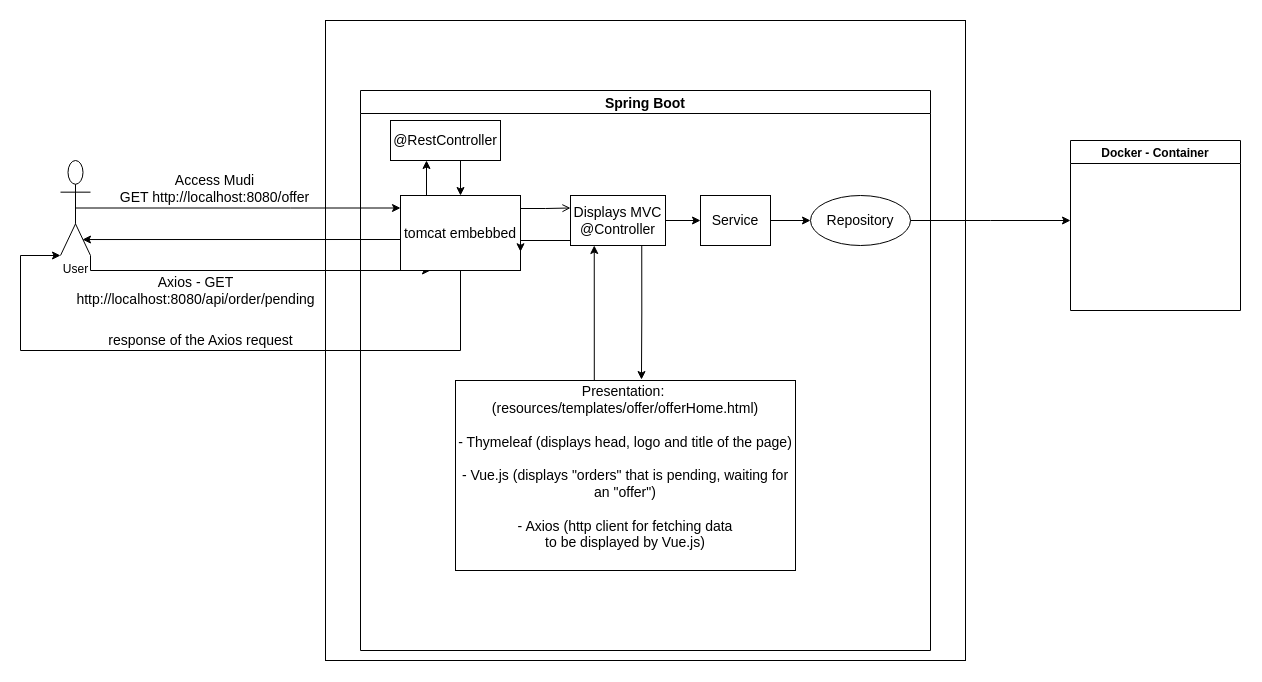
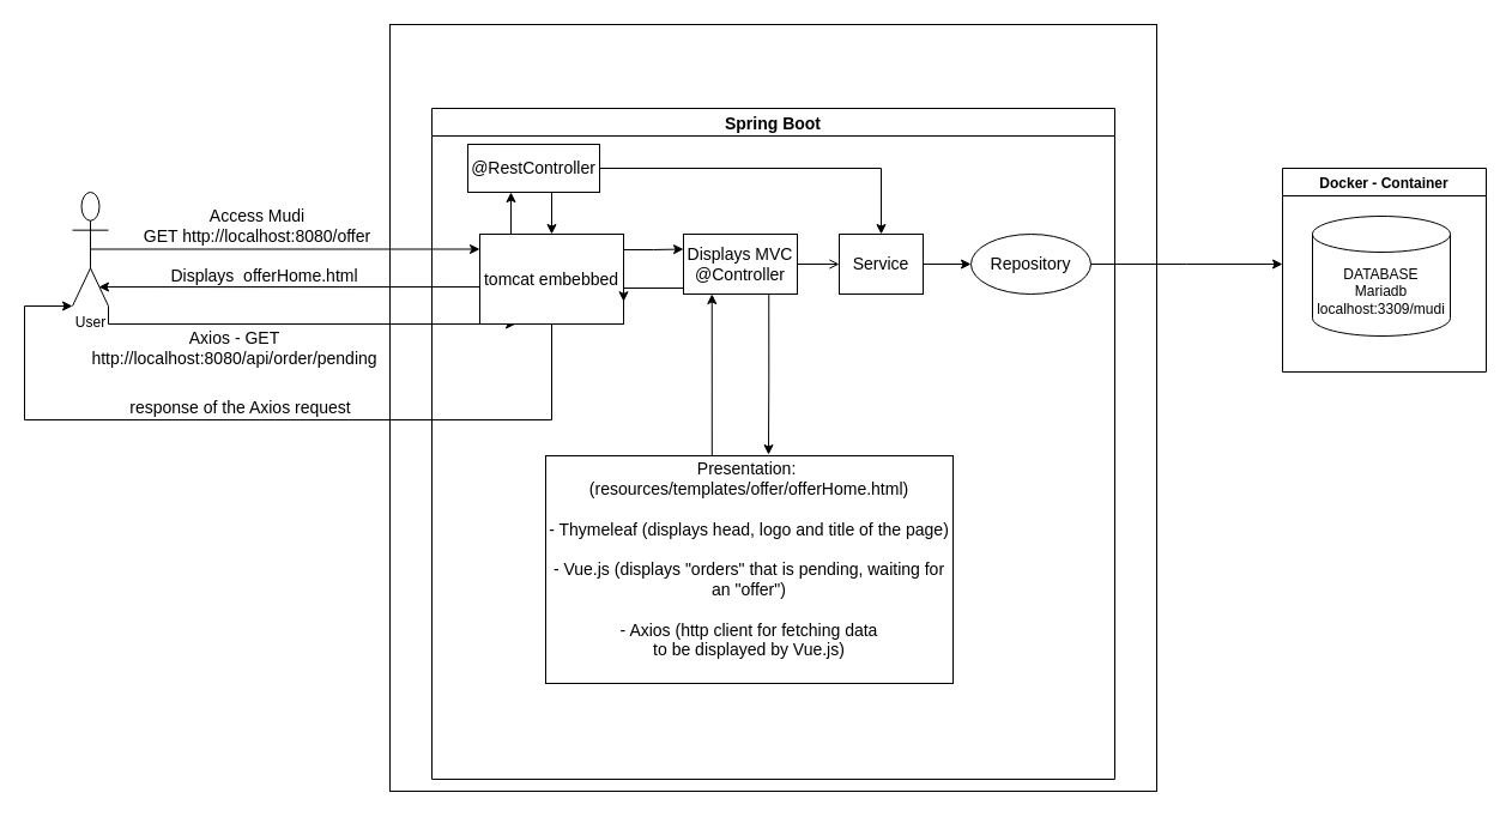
  <mxCell id="0" />
  <mxCell id="1" parent="0" />
  <mxCell id="2" value="" style="whiteSpace=wrap;html=1;aspect=fixed;fillColor=none;" parent="1" vertex="1"><mxGeometry x="325" y="20" width="640" height="640" as="geometry" /></mxCell>
  <mxCell id="3" value="Spring Boot" style="swimlane;rounded=0;shadow=0;glass=0;fontSize=14;align=center;" parent="1" vertex="1"><mxGeometry x="360" y="90" width="570" height="560" as="geometry" /></mxCell>
- <mxCell id="4" style="edgeStyle=orthogonalEdgeStyle;rounded=0;orthogonalLoop=1;jettySize=auto;html=1;exitX=1;exitY=0.5;exitDx=0;exitDy=0;entryX=0;entryY=0.5;entryDx=0;entryDy=0;" edge="1" parent="3" source="6" target="12"><mxGeometry relative="1" as="geometry" /></mxCell>
+ <mxCell id="4" style="edgeStyle=orthogonalEdgeStyle;rounded=0;orthogonalLoop=1;jettySize=auto;html=1;exitX=1;exitY=0.5;exitDx=0;exitDy=0;entryX=0;entryY=0.5;entryDx=0;entryDy=0;endArrow=open;" edge="1" parent="3" source="6" target="12"><mxGeometry relative="1" as="geometry" /></mxCell>
  <mxCell id="5" style="edgeStyle=orthogonalEdgeStyle;rounded=0;orthogonalLoop=1;jettySize=auto;html=1;exitX=0.75;exitY=1;exitDx=0;exitDy=0;entryX=0.547;entryY=-0.005;entryDx=0;entryDy=0;entryPerimeter=0;" edge="1" parent="3" source="6" target="8"><mxGeometry relative="1" as="geometry" /></mxCell>
  <mxCell id="6" value="Displays MVC @Controller" style="rounded=0;whiteSpace=wrap;html=1;shadow=0;glass=0;fontSize=14;fillColor=none;align=center;" parent="3" vertex="1"><mxGeometry x="210" y="105" width="95" height="50" as="geometry" /></mxCell>
  <mxCell id="7" style="edgeStyle=orthogonalEdgeStyle;rounded=0;orthogonalLoop=1;jettySize=auto;html=1;exitX=0.25;exitY=0;exitDx=0;exitDy=0;entryX=0.25;entryY=1;entryDx=0;entryDy=0;" edge="1" parent="3" source="8" target="6"><mxGeometry relative="1" as="geometry"><Array as="points"><mxPoint x="234" y="290" /></Array></mxGeometry></mxCell>
  <mxCell id="8" value="&lt;font&gt;Presentation:&amp;nbsp;&lt;br&gt;(resources/templates/offer/offerHome.html)&lt;br&gt;&lt;br&gt;- Thymeleaf (displays head, logo and title of the page)&lt;br&gt;&lt;br&gt;- Vue.js (displays &quot;orders&quot; that is pending, waiting for an &quot;offer&quot;)&lt;br&gt;&lt;br&gt;&lt;div style=&quot;font-size: 14px&quot;&gt;&lt;span&gt;- Axios (http client for fetching data&lt;/span&gt;&lt;/div&gt;&lt;div style=&quot;font-size: 14px&quot;&gt;&lt;span&gt;to be displayed by Vue.js)&lt;/span&gt;&lt;/div&gt;&lt;div&gt;&lt;br&gt;&lt;/div&gt;&lt;/font&gt;" style="rounded=0;whiteSpace=wrap;html=1;shadow=0;glass=0;fontSize=14;fillColor=none;align=center;" parent="3" vertex="1"><mxGeometry x="95" y="290" width="340" height="190" as="geometry" /></mxCell>
+ <mxCell id="9" style="edgeStyle=orthogonalEdgeStyle;rounded=0;orthogonalLoop=1;jettySize=auto;html=1;exitX=1;exitY=0.5;exitDx=0;exitDy=0;entryX=0.5;entryY=0;entryDx=0;entryDy=0;" edge="1" parent="3" source="10" target="12"><mxGeometry relative="1" as="geometry" /></mxCell>
  <mxCell id="10" value="@RestController" style="rounded=0;whiteSpace=wrap;html=1;shadow=0;glass=0;fontSize=14;fillColor=none;align=center;" parent="3" vertex="1"><mxGeometry x="30" y="30" width="110" height="40" as="geometry" /></mxCell>
  <mxCell id="11" style="edgeStyle=orthogonalEdgeStyle;rounded=0;orthogonalLoop=1;jettySize=auto;html=1;exitX=1;exitY=0.5;exitDx=0;exitDy=0;entryX=0;entryY=0.5;entryDx=0;entryDy=0;" edge="1" parent="3" source="12" target="13"><mxGeometry relative="1" as="geometry" /></mxCell>
  <mxCell id="12" value="Service" style="rounded=0;whiteSpace=wrap;html=1;shadow=0;glass=0;fontSize=14;fillColor=none;align=center;" vertex="1" parent="3"><mxGeometry x="340" y="105" width="70" height="50" as="geometry" /></mxCell>
  <mxCell id="13" value="Repository" style="ellipse;whiteSpace=wrap;html=1;shadow=0;glass=0;fontSize=14;fillColor=none;align=center;" parent="3" vertex="1"><mxGeometry x="450" y="105" width="100" height="50" as="geometry" /></mxCell>
  <mxCell id="14" style="edgeStyle=orthogonalEdgeStyle;rounded=0;orthogonalLoop=1;jettySize=auto;html=1;exitX=0.5;exitY=0.5;exitDx=0;exitDy=0;exitPerimeter=0;fontSize=14;" parent="1" source="17" target="22" edge="1"><mxGeometry relative="1" as="geometry"><mxPoint x="260" y="230" as="targetPoint" /><Array as="points"><mxPoint x="290" y="208" /><mxPoint x="290" y="208" /></Array></mxGeometry></mxCell>
  <mxCell id="15" value="Access Mudi&lt;br&gt;GET http://localhost:8080/offer" style="edgeLabel;html=1;align=center;verticalAlign=middle;resizable=0;points=[];fontSize=14;" parent="14" vertex="1" connectable="0"><mxGeometry x="-0.222" y="2" relative="1" as="geometry"><mxPoint x="12" y="-18" as="offset" /></mxGeometry></mxCell>
  <mxCell id="16" style="edgeStyle=orthogonalEdgeStyle;rounded=0;orthogonalLoop=1;jettySize=auto;html=1;exitX=1;exitY=1;exitDx=0;exitDy=0;exitPerimeter=0;entryX=0.25;entryY=1;entryDx=0;entryDy=0;fontSize=14;" parent="1" source="17" target="22" edge="1"><mxGeometry relative="1" as="geometry"><Array as="points"><mxPoint x="90" y="270" /><mxPoint x="430" y="270" /></Array></mxGeometry></mxCell>
  <mxCell id="17" value="User" style="shape=umlActor;verticalLabelPosition=bottom;verticalAlign=top;html=1;outlineConnect=0;" parent="1" vertex="1"><mxGeometry x="60" y="160" width="30" height="95" as="geometry" /></mxCell>
  <mxCell id="18" style="edgeStyle=orthogonalEdgeStyle;rounded=0;orthogonalLoop=1;jettySize=auto;html=1;exitX=0;exitY=0.75;exitDx=0;exitDy=0;fontSize=14;entryX=0.733;entryY=0.832;entryDx=0;entryDy=0;entryPerimeter=0;" parent="1" source="22" target="17" edge="1"><mxGeometry relative="1" as="geometry"><mxPoint x="100" y="240" as="targetPoint" /><Array as="points"><mxPoint x="400" y="239" /></Array></mxGeometry></mxCell>
  <mxCell id="19" style="edgeStyle=orthogonalEdgeStyle;rounded=0;orthogonalLoop=1;jettySize=auto;html=1;exitX=0.5;exitY=1;exitDx=0;exitDy=0;entryX=0;entryY=1;entryDx=0;entryDy=0;entryPerimeter=0;fontSize=14;" parent="1" source="22" target="17" edge="1"><mxGeometry relative="1" as="geometry"><Array as="points"><mxPoint x="460" y="350" /><mxPoint x="20" y="350" /><mxPoint x="20" y="255" /></Array></mxGeometry></mxCell>
- <mxCell id="20" style="edgeStyle=orthogonalEdgeStyle;rounded=0;orthogonalLoop=1;jettySize=auto;html=1;exitX=1;exitY=0.25;exitDx=0;exitDy=0;entryX=0;entryY=0.25;entryDx=0;entryDy=0;endArrow=open;" edge="1" parent="1" source="22" target="6"><mxGeometry relative="1" as="geometry"><Array as="points"><mxPoint x="520" y="208" /><mxPoint x="545" y="208" /></Array></mxGeometry></mxCell>
+ <mxCell id="20" style="edgeStyle=orthogonalEdgeStyle;rounded=0;orthogonalLoop=1;jettySize=auto;html=1;exitX=1;exitY=0.25;exitDx=0;exitDy=0;entryX=0;entryY=0.25;entryDx=0;entryDy=0;" edge="1" parent="1" source="22" target="6"><mxGeometry relative="1" as="geometry"><Array as="points"><mxPoint x="520" y="208" /><mxPoint x="545" y="208" /></Array></mxGeometry></mxCell>
  <mxCell id="21" style="edgeStyle=orthogonalEdgeStyle;rounded=0;orthogonalLoop=1;jettySize=auto;html=1;exitX=0.25;exitY=0;exitDx=0;exitDy=0;" edge="1" parent="1" source="22"><mxGeometry relative="1" as="geometry"><mxPoint x="426" y="160" as="targetPoint" /></mxGeometry></mxCell>
  <mxCell id="22" value="tomcat embebbed" style="rounded=0;whiteSpace=wrap;html=1;shadow=0;glass=0;fontSize=14;align=center;" parent="1" vertex="1"><mxGeometry x="400" y="195" width="120" height="75" as="geometry" /></mxCell>
  <mxCell id="23" value="Docker - Container" style="swimlane;labelBackgroundColor=none;labelBorderColor=none;align=center;" parent="1" vertex="1"><mxGeometry x="1070" y="140" width="170" height="170" as="geometry" /></mxCell>
+ <mxCell id="24" value="DATABASE&lt;br&gt;Mariadb&lt;br&gt;localhost:3309/mudi" style="shape=cylinder3;whiteSpace=wrap;html=1;boundedLbl=1;backgroundOutline=1;size=15;" parent="23" vertex="1"><mxGeometry x="25" y="40" width="115" height="100" as="geometry" /></mxCell>
+ <mxCell id="25" value="Displays&amp;nbsp; offerHome.html" style="text;html=1;align=center;verticalAlign=middle;resizable=0;points=[];autosize=1;strokeColor=none;fillColor=none;fontSize=14;" parent="1" vertex="1"><mxGeometry x="135" y="220" width="170" height="20" as="geometry" /></mxCell>
  <mxCell id="26" value="Axios - GET&lt;span style=&quot;background-color: rgb(255 , 255 , 255)&quot;&gt;&lt;br&gt;http://localhost:8080/api/order/pending&lt;/span&gt;" style="text;html=1;align=center;verticalAlign=middle;resizable=0;points=[];autosize=1;strokeColor=none;fillColor=none;fontSize=14;" parent="1" vertex="1"><mxGeometry x="70" y="270" width="250" height="40" as="geometry" /></mxCell>
  <mxCell id="27" value="response of the Axios request" style="text;html=1;align=center;verticalAlign=middle;resizable=0;points=[];autosize=1;strokeColor=none;fillColor=none;fontSize=14;" parent="1" vertex="1"><mxGeometry x="100" y="330" width="200" height="20" as="geometry" /></mxCell>
  <mxCell id="28" style="edgeStyle=orthogonalEdgeStyle;rounded=0;orthogonalLoop=1;jettySize=auto;html=1;entryX=1;entryY=0.75;entryDx=0;entryDy=0;" edge="1" parent="1" target="22"><mxGeometry relative="1" as="geometry"><mxPoint x="570" y="240" as="sourcePoint" /><Array as="points"><mxPoint x="570" y="240" /></Array></mxGeometry></mxCell>
  <mxCell id="29" style="edgeStyle=orthogonalEdgeStyle;rounded=0;orthogonalLoop=1;jettySize=auto;html=1;exitX=0.75;exitY=1;exitDx=0;exitDy=0;entryX=0.5;entryY=0;entryDx=0;entryDy=0;" edge="1" parent="1" source="10" target="22"><mxGeometry relative="1" as="geometry" /></mxCell>
  <mxCell id="30" style="edgeStyle=orthogonalEdgeStyle;rounded=0;orthogonalLoop=1;jettySize=auto;html=1;exitX=1;exitY=0.5;exitDx=0;exitDy=0;" edge="1" parent="1" source="13"><mxGeometry relative="1" as="geometry"><mxPoint x="1070" y="220" as="targetPoint" /></mxGeometry></mxCell>
  <mxCell id="31" style="edgeStyle=orthogonalEdgeStyle;rounded=0;orthogonalLoop=1;jettySize=auto;html=1;exitX=0.5;exitY=1;exitDx=0;exitDy=0;fontFamily=Helvetica;fontSize=12;fontColor=#330000;" parent="1" source="2" target="2" edge="1"><mxGeometry relative="1" as="geometry" /></mxCell>
